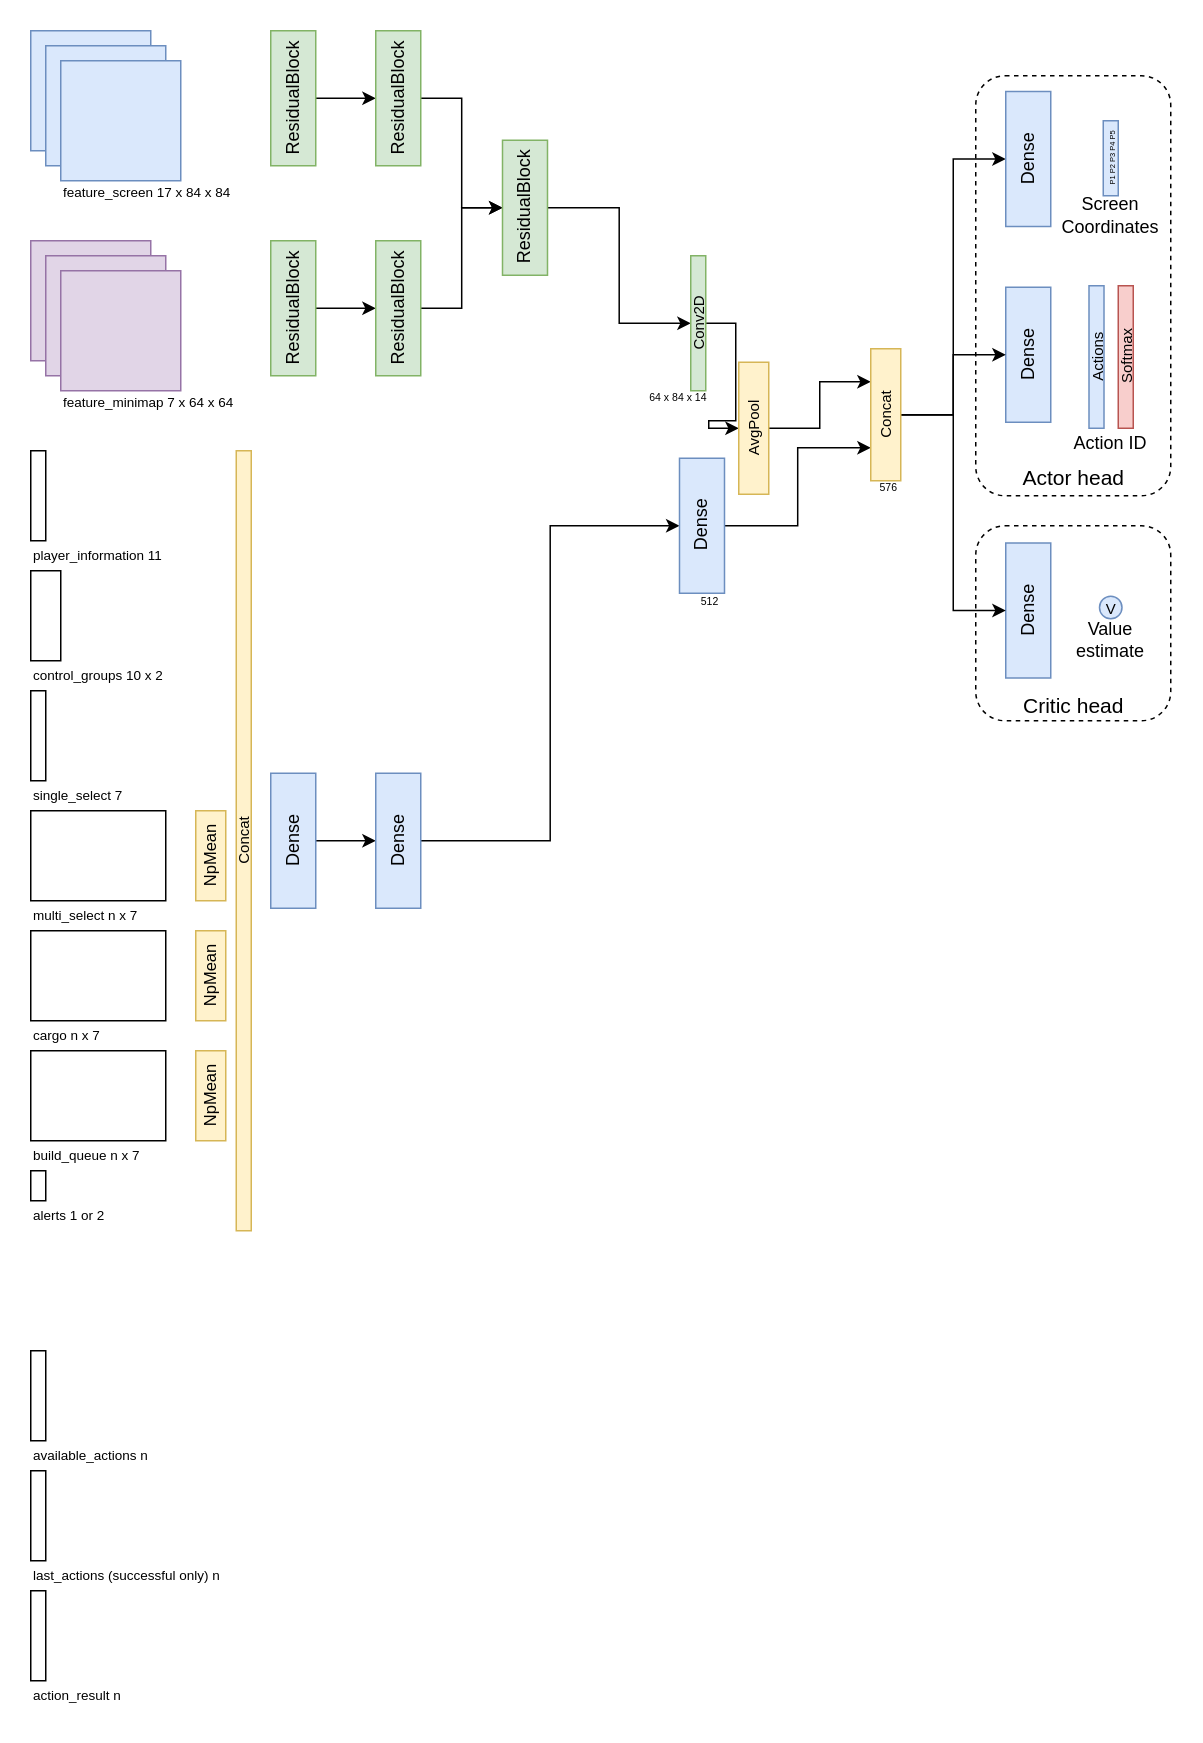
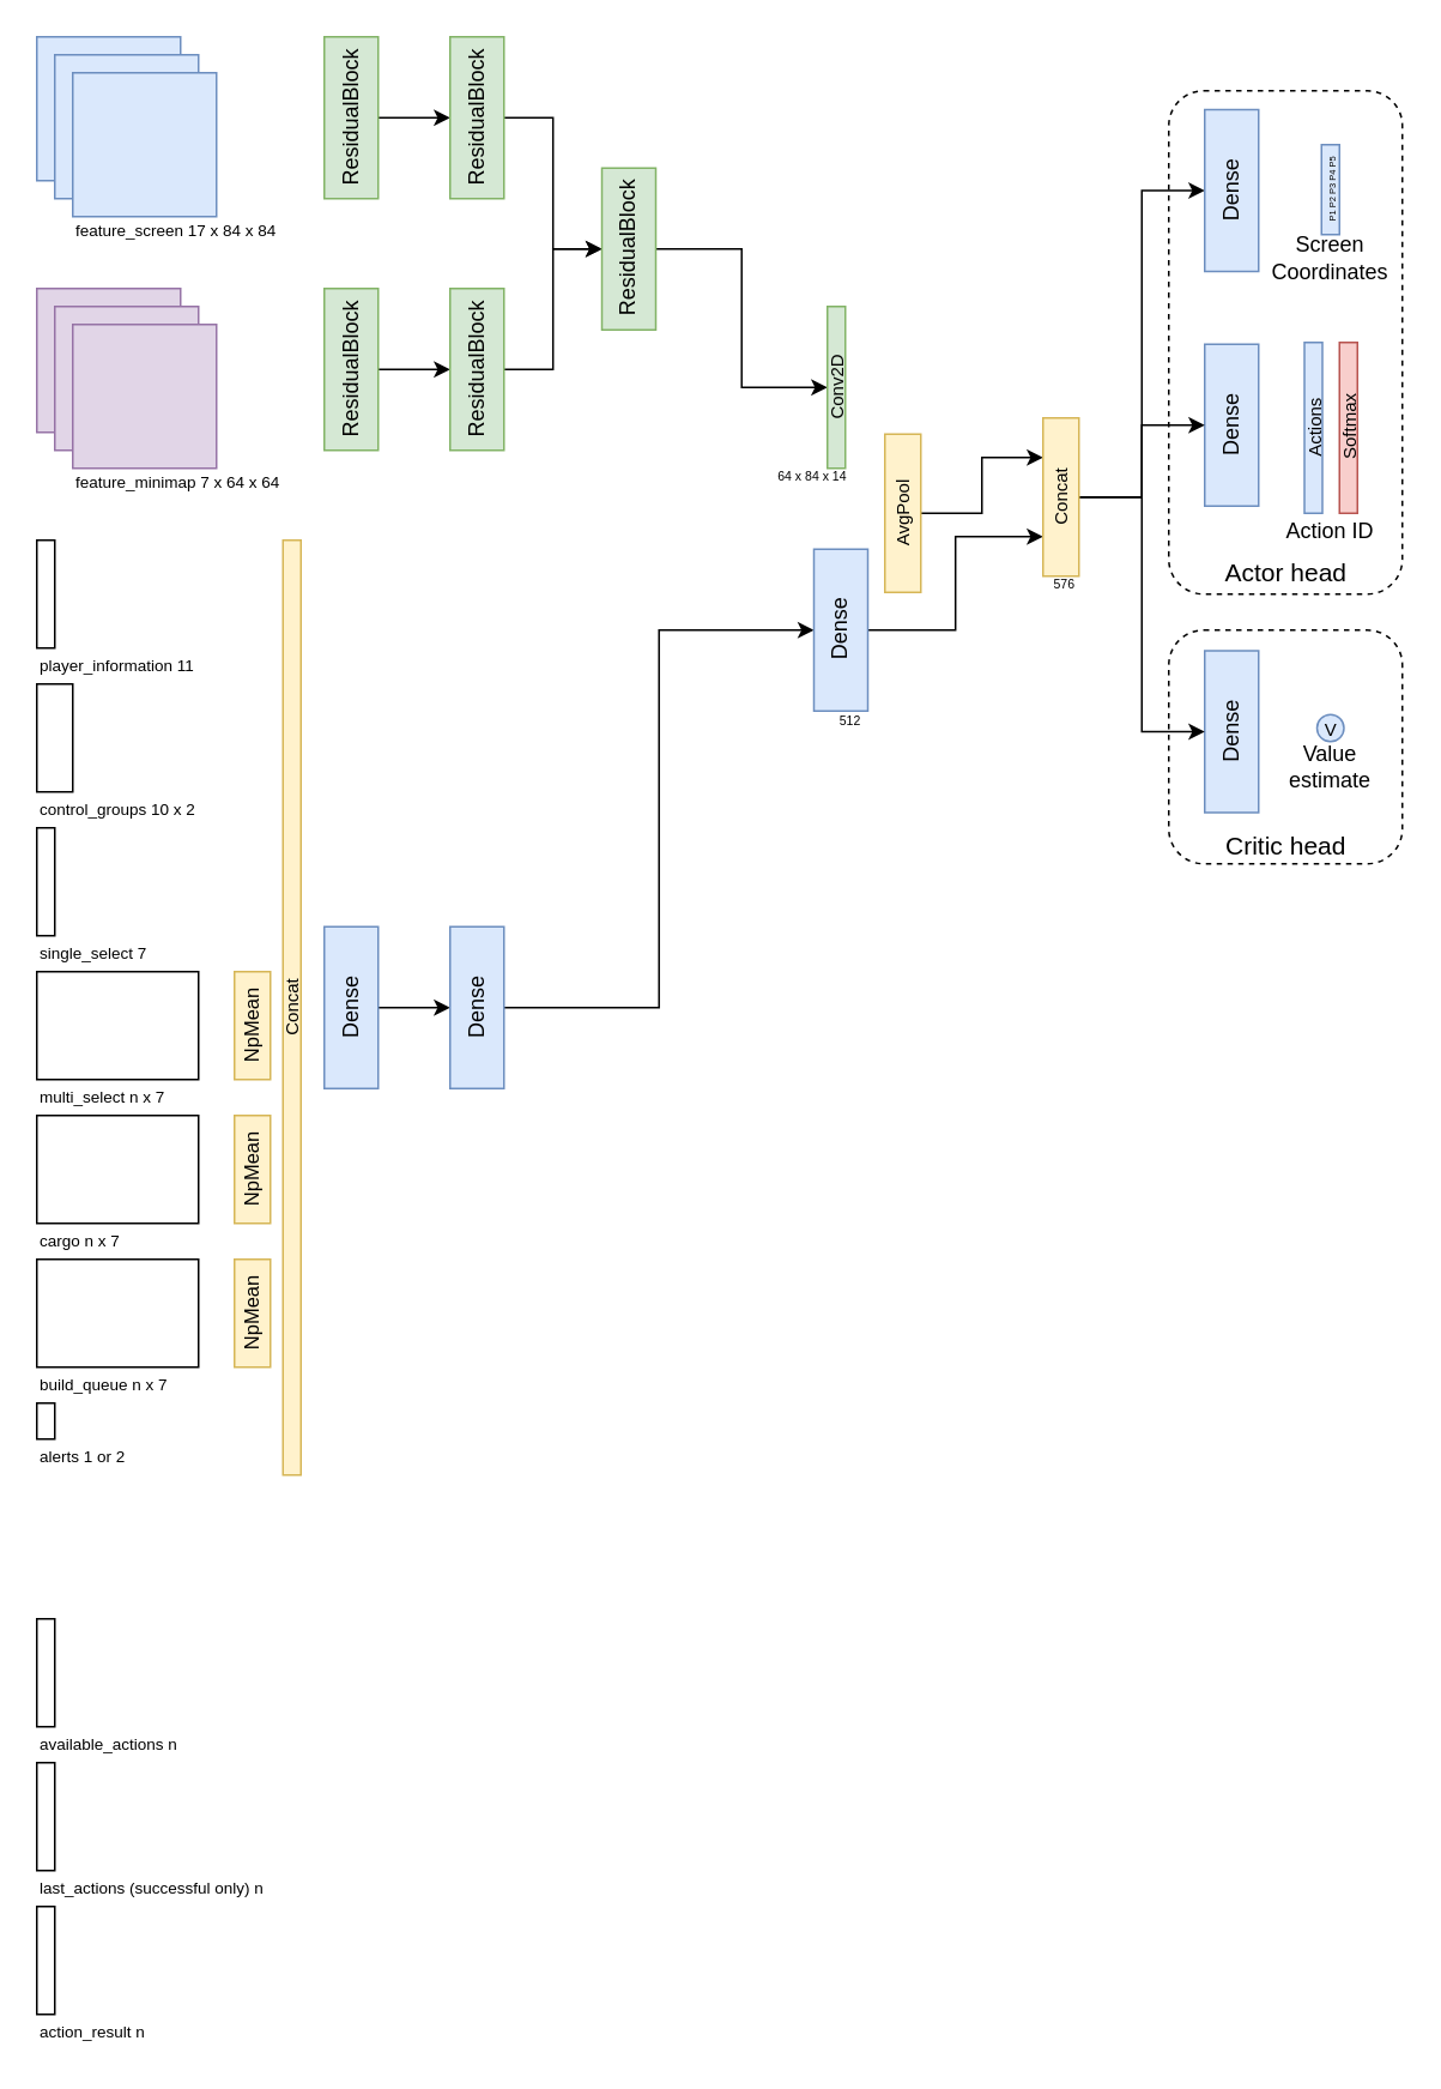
  <mxCell id="0" />
  <mxCell id="1" parent="0" />
  <mxCell id="2" value="" style="rounded=1;whiteSpace=wrap;html=1;fillColor=none;dashed=1;" vertex="1" parent="1"><mxGeometry x="650" y="50" width="130" height="280" as="geometry" /></mxCell>
  <mxCell id="3" value="" style="whiteSpace=wrap;html=1;aspect=fixed;fillColor=#dae8fc;strokeColor=#6c8ebf;" parent="1" vertex="1"><mxGeometry x="20" y="20" width="80" height="80" as="geometry" /></mxCell>
  <mxCell id="4" value="" style="whiteSpace=wrap;html=1;aspect=fixed;fillColor=#dae8fc;strokeColor=#6c8ebf;" parent="1" vertex="1"><mxGeometry x="30" y="30" width="80" height="80" as="geometry" /></mxCell>
  <mxCell id="5" value="" style="whiteSpace=wrap;html=1;aspect=fixed;fillColor=#dae8fc;strokeColor=#6c8ebf;" parent="1" vertex="1"><mxGeometry x="40" y="40" width="80" height="80" as="geometry" /></mxCell>
  <mxCell id="6" value="feature_screen 17 x 84 x 84" style="text;html=1;strokeColor=none;fillColor=none;align=left;verticalAlign=middle;whiteSpace=wrap;rounded=0;fontSize=9;" parent="1" vertex="1"><mxGeometry x="40" y="118" width="140" height="20" as="geometry" /></mxCell>
  <mxCell id="7" value="" style="whiteSpace=wrap;html=1;aspect=fixed;fillColor=#e1d5e7;strokeColor=#9673a6;" parent="1" vertex="1"><mxGeometry x="20" y="160" width="80" height="80" as="geometry" /></mxCell>
  <mxCell id="8" value="" style="whiteSpace=wrap;html=1;aspect=fixed;fillColor=#e1d5e7;strokeColor=#9673a6;" parent="1" vertex="1"><mxGeometry x="30" y="170" width="80" height="80" as="geometry" /></mxCell>
  <mxCell id="9" value="" style="whiteSpace=wrap;html=1;aspect=fixed;fillColor=#e1d5e7;strokeColor=#9673a6;" parent="1" vertex="1"><mxGeometry x="40" y="180" width="80" height="80" as="geometry" /></mxCell>
  <mxCell id="10" value="feature_minimap&amp;nbsp;7 x 64 x 64" style="text;html=1;strokeColor=none;fillColor=none;align=left;verticalAlign=middle;whiteSpace=wrap;rounded=0;fontSize=9;" parent="1" vertex="1"><mxGeometry x="40" y="258" width="140" height="20" as="geometry" /></mxCell>
  <mxCell id="11" value="" style="rounded=0;whiteSpace=wrap;html=1;fontSize=9;align=left;" parent="1" vertex="1"><mxGeometry x="20" y="300" width="10" height="60" as="geometry" /></mxCell>
  <mxCell id="12" value="player_information 11" style="text;html=1;strokeColor=none;fillColor=none;align=left;verticalAlign=middle;whiteSpace=wrap;rounded=0;fontSize=9;" parent="1" vertex="1"><mxGeometry x="20" y="360" width="140" height="20" as="geometry" /></mxCell>
  <mxCell id="13" value="" style="rounded=0;whiteSpace=wrap;html=1;fontSize=9;align=left;" parent="1" vertex="1"><mxGeometry x="20" y="380" width="20" height="60" as="geometry" /></mxCell>
  <mxCell id="14" value="control_groups 10 x 2" style="text;html=1;strokeColor=none;fillColor=none;align=left;verticalAlign=middle;whiteSpace=wrap;rounded=0;fontSize=9;" parent="1" vertex="1"><mxGeometry x="20" y="440" width="140" height="20" as="geometry" /></mxCell>
  <mxCell id="15" value="" style="rounded=0;whiteSpace=wrap;html=1;fontSize=9;align=left;" parent="1" vertex="1"><mxGeometry x="20" y="460" width="10" height="60" as="geometry" /></mxCell>
  <mxCell id="16" value="single_select 7" style="text;html=1;strokeColor=none;fillColor=none;align=left;verticalAlign=middle;whiteSpace=wrap;rounded=0;fontSize=9;" parent="1" vertex="1"><mxGeometry x="20" y="520" width="140" height="20" as="geometry" /></mxCell>
  <mxCell id="17" value="" style="rounded=0;whiteSpace=wrap;html=1;fontSize=9;align=left;" parent="1" vertex="1"><mxGeometry x="20" y="540" width="90" height="60" as="geometry" /></mxCell>
  <mxCell id="18" value="multi_select n x 7" style="text;html=1;strokeColor=none;fillColor=none;align=left;verticalAlign=middle;whiteSpace=wrap;rounded=0;fontSize=9;" parent="1" vertex="1"><mxGeometry x="20" y="600" width="140" height="20" as="geometry" /></mxCell>
  <mxCell id="19" value="" style="rounded=0;whiteSpace=wrap;html=1;fontSize=9;align=left;" parent="1" vertex="1"><mxGeometry x="20" y="620" width="90" height="60" as="geometry" /></mxCell>
  <mxCell id="20" value="cargo n x 7" style="text;html=1;strokeColor=none;fillColor=none;align=left;verticalAlign=middle;whiteSpace=wrap;rounded=0;fontSize=9;" parent="1" vertex="1"><mxGeometry x="20" y="680" width="140" height="20" as="geometry" /></mxCell>
  <mxCell id="21" value="" style="rounded=0;whiteSpace=wrap;html=1;fontSize=9;align=left;" parent="1" vertex="1"><mxGeometry x="20" y="700" width="90" height="60" as="geometry" /></mxCell>
  <mxCell id="22" value="build_queue n x 7" style="text;html=1;strokeColor=none;fillColor=none;align=left;verticalAlign=middle;whiteSpace=wrap;rounded=0;fontSize=9;" parent="1" vertex="1"><mxGeometry x="20" y="760" width="140" height="20" as="geometry" /></mxCell>
  <mxCell id="23" value="" style="rounded=0;whiteSpace=wrap;html=1;fontSize=9;align=left;" parent="1" vertex="1"><mxGeometry x="20" y="900" width="10" height="60" as="geometry" /></mxCell>
  <mxCell id="24" value="available_actions n" style="text;html=1;strokeColor=none;fillColor=none;align=left;verticalAlign=middle;whiteSpace=wrap;rounded=0;fontSize=9;" parent="1" vertex="1"><mxGeometry x="20" y="960" width="140" height="20" as="geometry" /></mxCell>
  <mxCell id="25" value="" style="rounded=0;whiteSpace=wrap;html=1;fontSize=9;align=left;" parent="1" vertex="1"><mxGeometry x="20" y="980" width="10" height="60" as="geometry" /></mxCell>
  <mxCell id="26" value="last_actions (successful only) n&amp;nbsp;" style="text;html=1;strokeColor=none;fillColor=none;align=left;verticalAlign=middle;whiteSpace=wrap;rounded=0;fontSize=9;" parent="1" vertex="1"><mxGeometry x="20" y="1040" width="140" height="20" as="geometry" /></mxCell>
  <mxCell id="27" value="" style="rounded=0;whiteSpace=wrap;html=1;fontSize=9;align=left;" parent="1" vertex="1"><mxGeometry x="20" y="1060" width="10" height="60" as="geometry" /></mxCell>
  <mxCell id="28" value="action_result n&amp;nbsp;" style="text;html=1;strokeColor=none;fillColor=none;align=left;verticalAlign=middle;whiteSpace=wrap;rounded=0;fontSize=9;" parent="1" vertex="1"><mxGeometry x="20" y="1120" width="140" height="20" as="geometry" /></mxCell>
  <mxCell id="29" value="" style="rounded=0;whiteSpace=wrap;html=1;fontSize=9;align=left;" parent="1" vertex="1"><mxGeometry x="20" y="780" width="10" height="20" as="geometry" /></mxCell>
  <mxCell id="30" value="alerts 1 or 2" style="text;html=1;strokeColor=none;fillColor=none;align=left;verticalAlign=middle;whiteSpace=wrap;rounded=0;fontSize=9;" parent="1" vertex="1"><mxGeometry x="20" y="800" width="140" height="20" as="geometry" /></mxCell>
  <mxCell id="31" style="edgeStyle=orthogonalEdgeStyle;rounded=0;orthogonalLoop=1;jettySize=auto;html=1;exitX=1;exitY=0.5;exitDx=0;exitDy=0;fontSize=10;" parent="1" source="32" target="34" edge="1"><mxGeometry relative="1" as="geometry" /></mxCell>
  <mxCell id="32" value="ResidualBlock&lt;br&gt;" style="rounded=0;whiteSpace=wrap;html=1;fillColor=#d5e8d4;strokeColor=#82b366;horizontal=0;" parent="1" vertex="1"><mxGeometry x="180" y="20" width="30" height="90" as="geometry" /></mxCell>
  <mxCell id="33" style="edgeStyle=orthogonalEdgeStyle;rounded=0;orthogonalLoop=1;jettySize=auto;html=1;entryX=0;entryY=0.5;entryDx=0;entryDy=0;fontSize=10;" parent="1" source="34" target="40" edge="1"><mxGeometry relative="1" as="geometry" /></mxCell>
  <mxCell id="34" value="ResidualBlock&lt;br&gt;" style="rounded=0;whiteSpace=wrap;html=1;fillColor=#d5e8d4;strokeColor=#82b366;horizontal=0;" parent="1" vertex="1"><mxGeometry x="250" y="20" width="30" height="90" as="geometry" /></mxCell>
  <mxCell id="35" style="edgeStyle=orthogonalEdgeStyle;rounded=0;orthogonalLoop=1;jettySize=auto;html=1;exitX=1;exitY=0.5;exitDx=0;exitDy=0;entryX=0;entryY=0.5;entryDx=0;entryDy=0;fontSize=10;" parent="1" source="36" target="38" edge="1"><mxGeometry relative="1" as="geometry" /></mxCell>
  <mxCell id="36" value="ResidualBlock&lt;br&gt;" style="rounded=0;whiteSpace=wrap;html=1;fillColor=#d5e8d4;strokeColor=#82b366;horizontal=0;" parent="1" vertex="1"><mxGeometry x="180" y="160" width="30" height="90" as="geometry" /></mxCell>
  <mxCell id="37" style="edgeStyle=orthogonalEdgeStyle;rounded=0;orthogonalLoop=1;jettySize=auto;html=1;entryX=0;entryY=0.5;entryDx=0;entryDy=0;fontSize=10;" parent="1" source="38" target="40" edge="1"><mxGeometry relative="1" as="geometry" /></mxCell>
  <mxCell id="38" value="ResidualBlock&lt;br&gt;" style="rounded=0;whiteSpace=wrap;html=1;fillColor=#d5e8d4;strokeColor=#82b366;horizontal=0;" parent="1" vertex="1"><mxGeometry x="250" y="160" width="30" height="90" as="geometry" /></mxCell>
  <mxCell id="39" style="edgeStyle=orthogonalEdgeStyle;rounded=0;orthogonalLoop=1;jettySize=auto;html=1;entryX=0;entryY=0.5;entryDx=0;entryDy=0;fontSize=10;" parent="1" source="40" target="52" edge="1"><mxGeometry relative="1" as="geometry" /></mxCell>
  <mxCell id="40" value="ResidualBlock&lt;br&gt;" style="rounded=0;whiteSpace=wrap;html=1;fillColor=#d5e8d4;strokeColor=#82b366;horizontal=0;" parent="1" vertex="1"><mxGeometry x="334.5" y="93" width="30" height="90" as="geometry" /></mxCell>
  <mxCell id="41" value="&lt;font style=&quot;font-size: 11px;&quot;&gt;NpMean&lt;/font&gt;&lt;br style=&quot;font-size: 11px;&quot;&gt;" style="rounded=0;whiteSpace=wrap;html=1;fillColor=#fff2cc;strokeColor=#d6b656;horizontal=0;fontSize=11;" parent="1" vertex="1"><mxGeometry x="130" y="540" width="20" height="60" as="geometry" /></mxCell>
  <mxCell id="42" style="edgeStyle=orthogonalEdgeStyle;rounded=0;orthogonalLoop=1;jettySize=auto;html=1;fontSize=10;" parent="1" source="43" target="45" edge="1"><mxGeometry relative="1" as="geometry" /></mxCell>
  <mxCell id="43" value="Dense&lt;br&gt;" style="rounded=0;whiteSpace=wrap;html=1;fillColor=#dae8fc;strokeColor=#6c8ebf;horizontal=0;" parent="1" vertex="1"><mxGeometry x="180" y="515" width="30" height="90" as="geometry" /></mxCell>
  <mxCell id="44" style="edgeStyle=orthogonalEdgeStyle;rounded=0;orthogonalLoop=1;jettySize=auto;html=1;exitX=1;exitY=0.5;exitDx=0;exitDy=0;entryX=0;entryY=0.5;entryDx=0;entryDy=0;fontSize=7;" parent="1" source="45" target="54" edge="1"><mxGeometry relative="1" as="geometry" /></mxCell>
  <mxCell id="45" value="Dense&lt;br&gt;" style="rounded=0;whiteSpace=wrap;html=1;fillColor=#dae8fc;strokeColor=#6c8ebf;horizontal=0;" parent="1" vertex="1"><mxGeometry x="250" y="515" width="30" height="90" as="geometry" /></mxCell>
  <mxCell id="46" value="Actions" style="rounded=0;whiteSpace=wrap;html=1;fontSize=10;horizontal=0;fillColor=#dae8fc;strokeColor=#6c8ebf;" parent="1" vertex="1"><mxGeometry x="725.5" y="190" width="10" height="95" as="geometry" /></mxCell>
  <mxCell id="47" value="V" style="ellipse;whiteSpace=wrap;html=1;aspect=fixed;fontSize=10;fillColor=#dae8fc;strokeColor=#6c8ebf;" parent="1" vertex="1"><mxGeometry x="732.5" y="397" width="15" height="15" as="geometry" /></mxCell>
  <mxCell id="48" value="Softmax&lt;br style=&quot;font-size: 10px&quot;&gt;" style="rounded=0;whiteSpace=wrap;html=1;fillColor=#f8cecc;strokeColor=#b85450;horizontal=0;fontSize=10;" parent="1" vertex="1"><mxGeometry x="745" y="190" width="10" height="95" as="geometry" /></mxCell>
  <mxCell id="49" value="Dense&lt;br&gt;" style="rounded=0;whiteSpace=wrap;html=1;fillColor=#dae8fc;strokeColor=#6c8ebf;horizontal=0;" parent="1" vertex="1"><mxGeometry x="670" y="191" width="30" height="90" as="geometry" /></mxCell>
  <mxCell id="50" value="Dense&lt;br&gt;" style="rounded=0;whiteSpace=wrap;html=1;fillColor=#dae8fc;strokeColor=#6c8ebf;horizontal=0;" parent="1" vertex="1"><mxGeometry x="670" y="361.5" width="30" height="90" as="geometry" /></mxCell>
- <mxCell id="51" style="edgeStyle=orthogonalEdgeStyle;rounded=0;orthogonalLoop=1;jettySize=auto;html=1;entryX=0;entryY=0.5;entryDx=0;entryDy=0;fontSize=7;" parent="1" source="52" target="58" edge="1"><mxGeometry relative="1" as="geometry" /></mxCell>
  <mxCell id="52" value="Conv2D&lt;br style=&quot;font-size: 10px&quot;&gt;" style="rounded=0;whiteSpace=wrap;html=1;fillColor=#d5e8d4;strokeColor=#82b366;horizontal=0;fontSize=10;" parent="1" vertex="1"><mxGeometry x="460" y="170" width="10" height="90" as="geometry" /></mxCell>
  <mxCell id="53" style="edgeStyle=orthogonalEdgeStyle;rounded=0;orthogonalLoop=1;jettySize=auto;html=1;entryX=0;entryY=0.75;entryDx=0;entryDy=0;fontSize=7;" parent="1" source="54" target="62" edge="1"><mxGeometry relative="1" as="geometry" /></mxCell>
  <mxCell id="54" value="Dense&lt;br&gt;" style="rounded=0;whiteSpace=wrap;html=1;fillColor=#dae8fc;strokeColor=#6c8ebf;horizontal=0;" parent="1" vertex="1"><mxGeometry x="452.5" y="305" width="30" height="90" as="geometry" /></mxCell>
  <mxCell id="55" value="&amp;nbsp;64 x 84 x 14" style="text;html=1;strokeColor=none;fillColor=none;align=right;verticalAlign=middle;whiteSpace=wrap;rounded=0;fontSize=7;" parent="1" vertex="1"><mxGeometry x="422.5" y="260" width="50" height="10" as="geometry" /></mxCell>
  <mxCell id="56" value="512" style="text;html=1;strokeColor=none;fillColor=none;align=center;verticalAlign=middle;whiteSpace=wrap;rounded=0;fontSize=7;" parent="1" vertex="1"><mxGeometry x="452.5" y="395.5" width="40" height="10" as="geometry" /></mxCell>
  <mxCell id="57" style="edgeStyle=orthogonalEdgeStyle;rounded=0;orthogonalLoop=1;jettySize=auto;html=1;entryX=0;entryY=0.25;entryDx=0;entryDy=0;fontSize=7;" parent="1" source="58" target="62" edge="1"><mxGeometry relative="1" as="geometry" /></mxCell>
  <mxCell id="58" value="&lt;font style=&quot;font-size: 10px&quot;&gt;AvgPool&lt;/font&gt;&lt;br style=&quot;font-size: 6px&quot;&gt;" style="rounded=0;whiteSpace=wrap;html=1;fillColor=#fff2cc;strokeColor=#d6b656;horizontal=0;fontSize=6;" parent="1" vertex="1"><mxGeometry x="492" y="241" width="20" height="88" as="geometry" /></mxCell>
  <mxCell id="59" style="edgeStyle=orthogonalEdgeStyle;rounded=0;orthogonalLoop=1;jettySize=auto;html=1;entryX=0;entryY=0.5;entryDx=0;entryDy=0;fontSize=7;" parent="1" source="62" target="50" edge="1"><mxGeometry relative="1" as="geometry" /></mxCell>
  <mxCell id="60" style="edgeStyle=orthogonalEdgeStyle;rounded=0;orthogonalLoop=1;jettySize=auto;html=1;entryX=0;entryY=0.5;entryDx=0;entryDy=0;fontSize=7;" parent="1" source="62" target="49" edge="1"><mxGeometry relative="1" as="geometry" /></mxCell>
  <mxCell id="61" style="edgeStyle=orthogonalEdgeStyle;rounded=0;orthogonalLoop=1;jettySize=auto;html=1;entryX=0;entryY=0.5;entryDx=0;entryDy=0;fontSize=7;" parent="1" source="62" target="64" edge="1"><mxGeometry relative="1" as="geometry" /></mxCell>
  <mxCell id="62" value="&lt;font style=&quot;font-size: 10px&quot;&gt;Concat&lt;/font&gt;&lt;br style=&quot;font-size: 6px&quot;&gt;" style="rounded=0;whiteSpace=wrap;html=1;fillColor=#fff2cc;strokeColor=#d6b656;horizontal=0;fontSize=6;" parent="1" vertex="1"><mxGeometry x="580" y="232" width="20" height="88" as="geometry" /></mxCell>
  <mxCell id="63" value="576" style="text;html=1;strokeColor=none;fillColor=none;align=right;verticalAlign=middle;whiteSpace=wrap;rounded=0;fontSize=7;" parent="1" vertex="1"><mxGeometry x="560" y="320" width="40" height="10" as="geometry" /></mxCell>
  <mxCell id="64" value="Dense&lt;br&gt;" style="rounded=0;whiteSpace=wrap;html=1;fillColor=#dae8fc;strokeColor=#6c8ebf;horizontal=0;" parent="1" vertex="1"><mxGeometry x="670" y="60.5" width="30" height="90" as="geometry" /></mxCell>
  <mxCell id="65" value="P1 P2 P3 P4 P5&lt;br style=&quot;font-size: 5px&quot;&gt;" style="rounded=0;whiteSpace=wrap;html=1;fontSize=5;horizontal=0;fillColor=#dae8fc;strokeColor=#6c8ebf;" parent="1" vertex="1"><mxGeometry x="735" y="80" width="10" height="50" as="geometry" /></mxCell>
  <mxCell id="66" value="&lt;font style=&quot;font-size: 11px;&quot;&gt;NpMean&lt;/font&gt;&lt;br style=&quot;font-size: 11px;&quot;&gt;" style="rounded=0;whiteSpace=wrap;html=1;fillColor=#fff2cc;strokeColor=#d6b656;horizontal=0;fontSize=11;" parent="1" vertex="1"><mxGeometry x="130" y="620" width="20" height="60" as="geometry" /></mxCell>
  <mxCell id="67" value="&lt;font style=&quot;font-size: 11px;&quot;&gt;NpMean&lt;/font&gt;&lt;br style=&quot;font-size: 11px;&quot;&gt;" style="rounded=0;whiteSpace=wrap;html=1;fillColor=#fff2cc;strokeColor=#d6b656;horizontal=0;fontSize=11;" parent="1" vertex="1"><mxGeometry x="130" y="700" width="20" height="60" as="geometry" /></mxCell>
  <mxCell id="68" value="Value estimate" style="text;html=1;strokeColor=none;fillColor=none;align=center;verticalAlign=middle;whiteSpace=wrap;rounded=0;" vertex="1" parent="1"><mxGeometry x="713" y="416" width="54" height="20" as="geometry" /></mxCell>
  <mxCell id="69" value="Action ID" style="text;html=1;strokeColor=none;fillColor=none;align=center;verticalAlign=middle;whiteSpace=wrap;rounded=0;" vertex="1" parent="1"><mxGeometry x="713" y="285" width="54" height="20" as="geometry" /></mxCell>
  <mxCell id="70" value="Screen Coordinates" style="text;html=1;strokeColor=none;fillColor=none;align=center;verticalAlign=middle;whiteSpace=wrap;rounded=0;" vertex="1" parent="1"><mxGeometry x="713" y="133" width="54" height="20" as="geometry" /></mxCell>
  <mxCell id="71" value="" style="rounded=1;whiteSpace=wrap;html=1;fillColor=none;dashed=1;" vertex="1" parent="1"><mxGeometry x="650" y="350" width="130" height="130" as="geometry" /></mxCell>
  <mxCell id="72" value="Actor head&lt;br style=&quot;font-size: 14px;&quot;&gt;" style="text;html=1;strokeColor=none;fillColor=none;align=center;verticalAlign=middle;whiteSpace=wrap;rounded=0;dashed=1;fontSize=14;" vertex="1" parent="1"><mxGeometry x="672.5" y="307.5" width="85" height="20" as="geometry" /></mxCell>
  <mxCell id="73" value="Critic head&lt;br style=&quot;font-size: 14px&quot;&gt;" style="text;html=1;strokeColor=none;fillColor=none;align=center;verticalAlign=middle;whiteSpace=wrap;rounded=0;dashed=1;fontSize=14;" vertex="1" parent="1"><mxGeometry x="672.5" y="460" width="85" height="20" as="geometry" /></mxCell>
  <mxCell id="74" value="Concat" style="rounded=0;whiteSpace=wrap;html=1;fillColor=#fff2cc;fontSize=10;strokeColor=#d6b656;horizontal=0;" vertex="1" parent="1"><mxGeometry x="157" y="300" width="10" height="520" as="geometry" /></mxCell>
